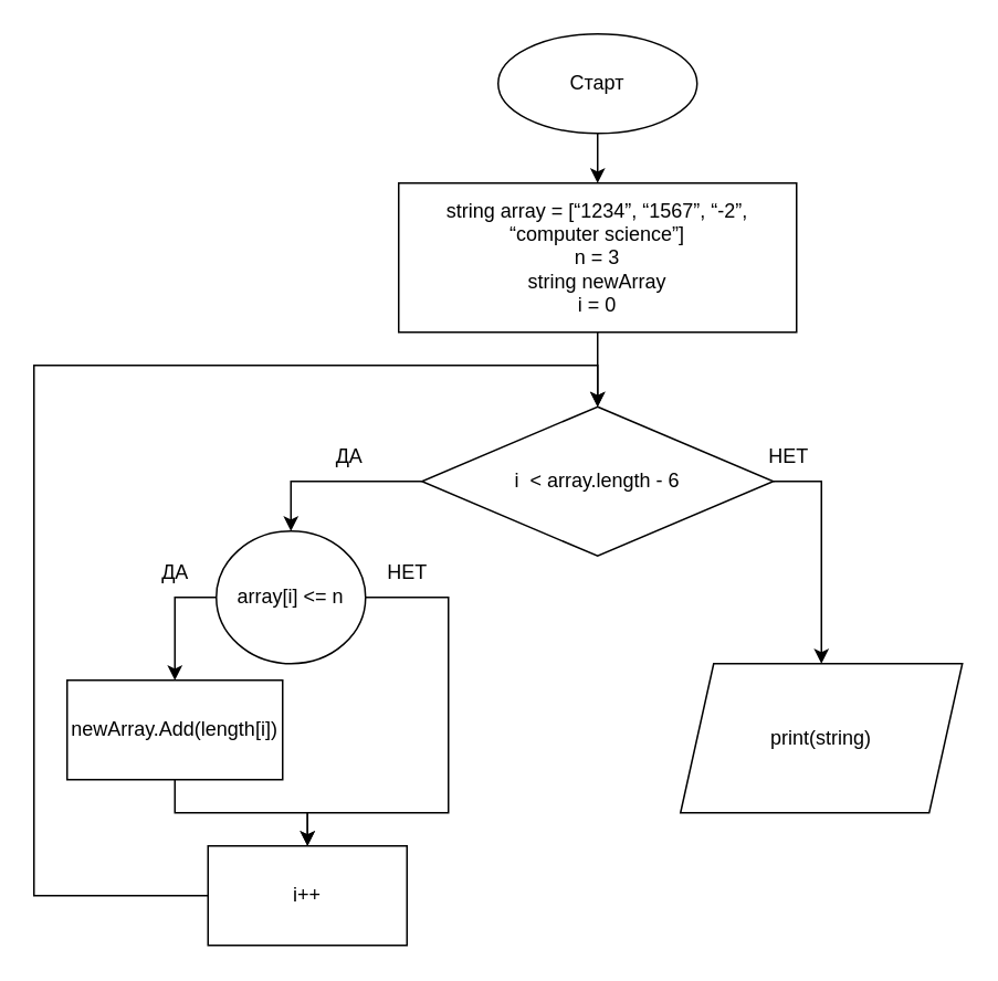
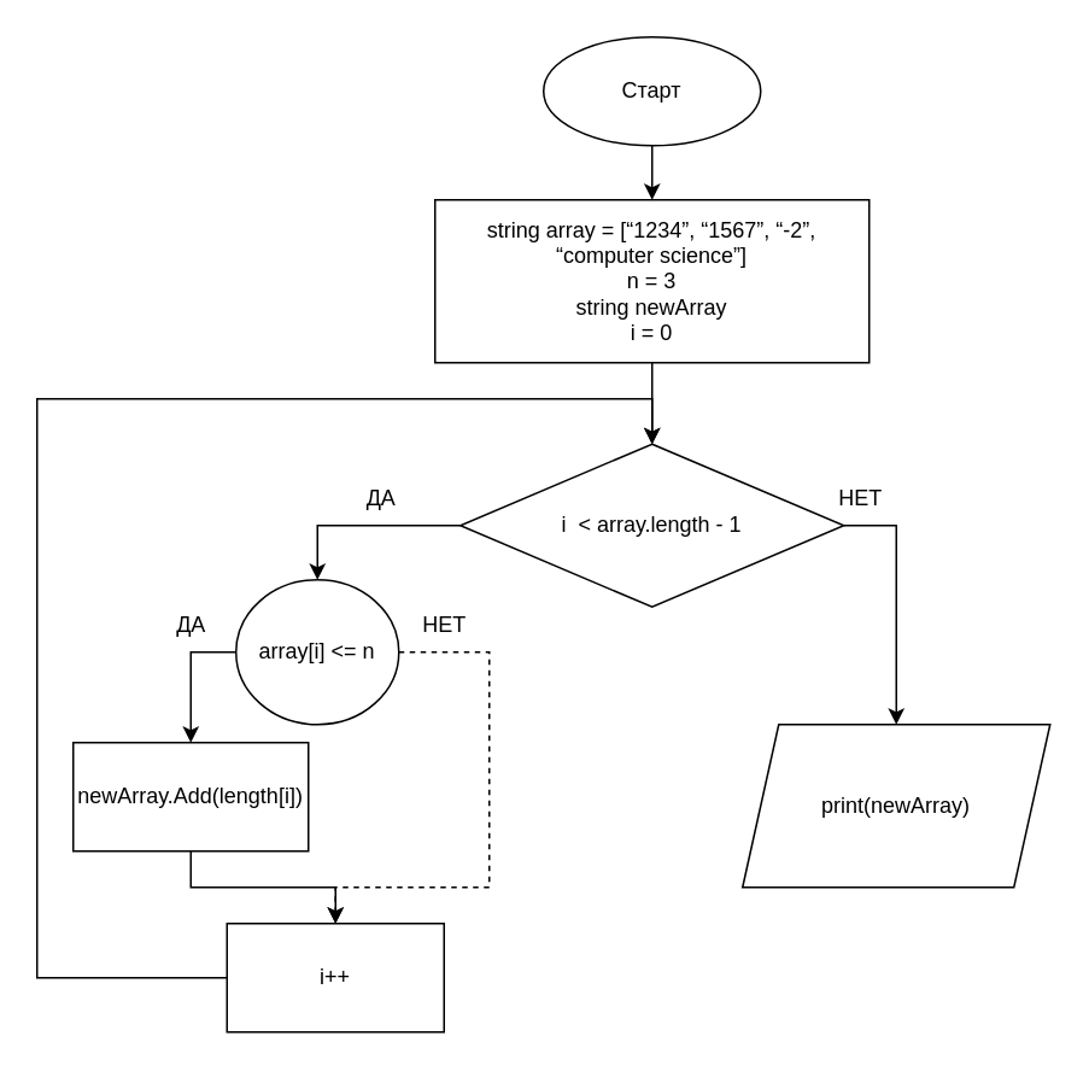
  <mxCell id="0" />
  <mxCell id="1" parent="0" />
  <mxCell id="2" value="" style="edgeStyle=orthogonalEdgeStyle;rounded=0;orthogonalLoop=1;jettySize=auto;html=1;" edge="1" parent="1" source="3" target="5"><mxGeometry relative="1" as="geometry" /></mxCell>
  <mxCell id="3" value="Старт" style="ellipse;whiteSpace=wrap;html=1;arcSize=50;" vertex="1" parent="1"><mxGeometry x="300" y="20" width="120" height="60" as="geometry" /></mxCell>
  <mxCell id="4" value="" style="edgeStyle=orthogonalEdgeStyle;rounded=0;orthogonalLoop=1;jettySize=auto;html=1;" edge="1" parent="1" source="5" target="8"><mxGeometry relative="1" as="geometry" /></mxCell>
  <mxCell id="5" value="&lt;div&gt;string array = [“1234”, “1567”, “-2”, “computer science”] &lt;br&gt;&lt;/div&gt;&lt;div&gt;n = 3&lt;/div&gt;&lt;div&gt;string newArray&lt;/div&gt;&lt;div&gt;i = 0&lt;br&gt;&lt;/div&gt;" style="rounded=0;whiteSpace=wrap;html=1;" vertex="1" parent="1"><mxGeometry x="240" y="110" width="240" height="90" as="geometry" /></mxCell>
  <mxCell id="6" value="" style="edgeStyle=orthogonalEdgeStyle;rounded=0;orthogonalLoop=1;jettySize=auto;html=1;entryX=0.5;entryY=0;entryDx=0;entryDy=0;" edge="1" parent="1" source="8" target="13"><mxGeometry relative="1" as="geometry" /></mxCell>
  <mxCell id="7" style="edgeStyle=orthogonalEdgeStyle;rounded=0;orthogonalLoop=1;jettySize=auto;html=1;exitX=1;exitY=0.5;exitDx=0;exitDy=0;" edge="1" parent="1" source="8" target="16"><mxGeometry relative="1" as="geometry" /></mxCell>
- <mxCell id="8" value="i&amp;nbsp; &amp;lt; array.length - 6" style="rhombus;whiteSpace=wrap;html=1;" vertex="1" parent="1"><mxGeometry x="254" y="245" width="212" height="90" as="geometry" /></mxCell>
+ <mxCell id="8" value="i&amp;nbsp; &amp;lt; array.length - 1" style="rhombus;whiteSpace=wrap;html=1;" vertex="1" parent="1"><mxGeometry x="254" y="245" width="212" height="90" as="geometry" /></mxCell>
  <mxCell id="9" value="" style="edgeStyle=orthogonalEdgeStyle;rounded=0;orthogonalLoop=1;jettySize=auto;html=1;" edge="1" parent="1" source="10" target="15"><mxGeometry relative="1" as="geometry" /></mxCell>
  <mxCell id="10" value="&lt;div&gt;newArray.Add(length[i])&lt;/div&gt;" style="rounded=0;whiteSpace=wrap;html=1;" vertex="1" parent="1"><mxGeometry x="40" y="410" width="130" height="60" as="geometry" /></mxCell>
  <mxCell id="11" style="edgeStyle=orthogonalEdgeStyle;rounded=0;orthogonalLoop=1;jettySize=auto;html=1;entryX=0.5;entryY=0;entryDx=0;entryDy=0;" edge="1" parent="1" source="13" target="10"><mxGeometry relative="1" as="geometry"><Array as="points"><mxPoint x="105" y="360" /></Array></mxGeometry></mxCell>
- <mxCell id="12" value="" style="edgeStyle=orthogonalEdgeStyle;rounded=0;orthogonalLoop=1;jettySize=auto;html=1;exitX=1;exitY=0.5;exitDx=0;exitDy=0;entryX=0.5;entryY=0;entryDx=0;entryDy=0;" edge="1" parent="1" source="13" target="15"><mxGeometry relative="1" as="geometry"><mxPoint x="210" y="480" as="targetPoint" /><Array as="points"><mxPoint x="270" y="360" /><mxPoint x="270" y="490" /><mxPoint x="185" y="490" /></Array></mxGeometry></mxCell>
+ <mxCell id="12" value="" style="edgeStyle=orthogonalEdgeStyle;rounded=0;orthogonalLoop=1;jettySize=auto;html=1;exitX=1;exitY=0.5;exitDx=0;exitDy=0;entryX=0.5;entryY=0;entryDx=0;entryDy=0;dashed=1;" edge="1" parent="1" source="13" target="15"><mxGeometry relative="1" as="geometry"><mxPoint x="210" y="480" as="targetPoint" /><Array as="points"><mxPoint x="270" y="360" /><mxPoint x="270" y="490" /><mxPoint x="185" y="490" /></Array></mxGeometry></mxCell>
  <mxCell id="13" value="array[i] &amp;lt;= n" style="ellipse;whiteSpace=wrap;html=1;" vertex="1" parent="1"><mxGeometry x="130" y="320" width="90" height="80" as="geometry" /></mxCell>
  <mxCell id="14" style="edgeStyle=orthogonalEdgeStyle;rounded=0;orthogonalLoop=1;jettySize=auto;html=1;entryX=0.5;entryY=0;entryDx=0;entryDy=0;exitX=0;exitY=0.5;exitDx=0;exitDy=0;" edge="1" parent="1" source="15" target="8"><mxGeometry relative="1" as="geometry"><mxPoint x="30" y="310" as="targetPoint" /><Array as="points"><mxPoint x="20" y="540" /><mxPoint x="20" y="220" /><mxPoint x="360" y="220" /></Array></mxGeometry></mxCell>
  <mxCell id="15" value="i++" style="rounded=0;whiteSpace=wrap;html=1;" vertex="1" parent="1"><mxGeometry x="125" y="510" width="120" height="60" as="geometry" /></mxCell>
- <mxCell id="16" value="print(string)" style="shape=parallelogram;perimeter=parallelogramPerimeter;whiteSpace=wrap;html=1;fixedSize=1;" vertex="1" parent="1"><mxGeometry x="410" y="400" width="170" height="90" as="geometry" /></mxCell>
+ <mxCell id="16" value="print(newArray)" style="shape=parallelogram;perimeter=parallelogramPerimeter;whiteSpace=wrap;html=1;fixedSize=1;" vertex="1" parent="1"><mxGeometry x="410" y="400" width="170" height="90" as="geometry" /></mxCell>
  <mxCell id="17" value="ДА" style="text;html=1;align=center;verticalAlign=middle;resizable=0;points=[];autosize=1;strokeColor=none;fillColor=none;" vertex="1" parent="1"><mxGeometry x="190" y="260" width="40" height="30" as="geometry" /></mxCell>
  <mxCell id="18" value="ДА" style="text;html=1;align=center;verticalAlign=middle;resizable=0;points=[];autosize=1;strokeColor=none;fillColor=none;" vertex="1" parent="1"><mxGeometry x="85" y="330" width="40" height="30" as="geometry" /></mxCell>
  <mxCell id="19" value="НЕТ" style="text;html=1;align=center;verticalAlign=middle;resizable=0;points=[];autosize=1;strokeColor=none;fillColor=none;" vertex="1" parent="1"><mxGeometry x="220" y="330" width="50" height="30" as="geometry" /></mxCell>
  <mxCell id="20" value="НЕТ" style="text;html=1;align=center;verticalAlign=middle;resizable=0;points=[];autosize=1;strokeColor=none;fillColor=none;" vertex="1" parent="1"><mxGeometry x="450" y="260" width="50" height="30" as="geometry" /></mxCell>
